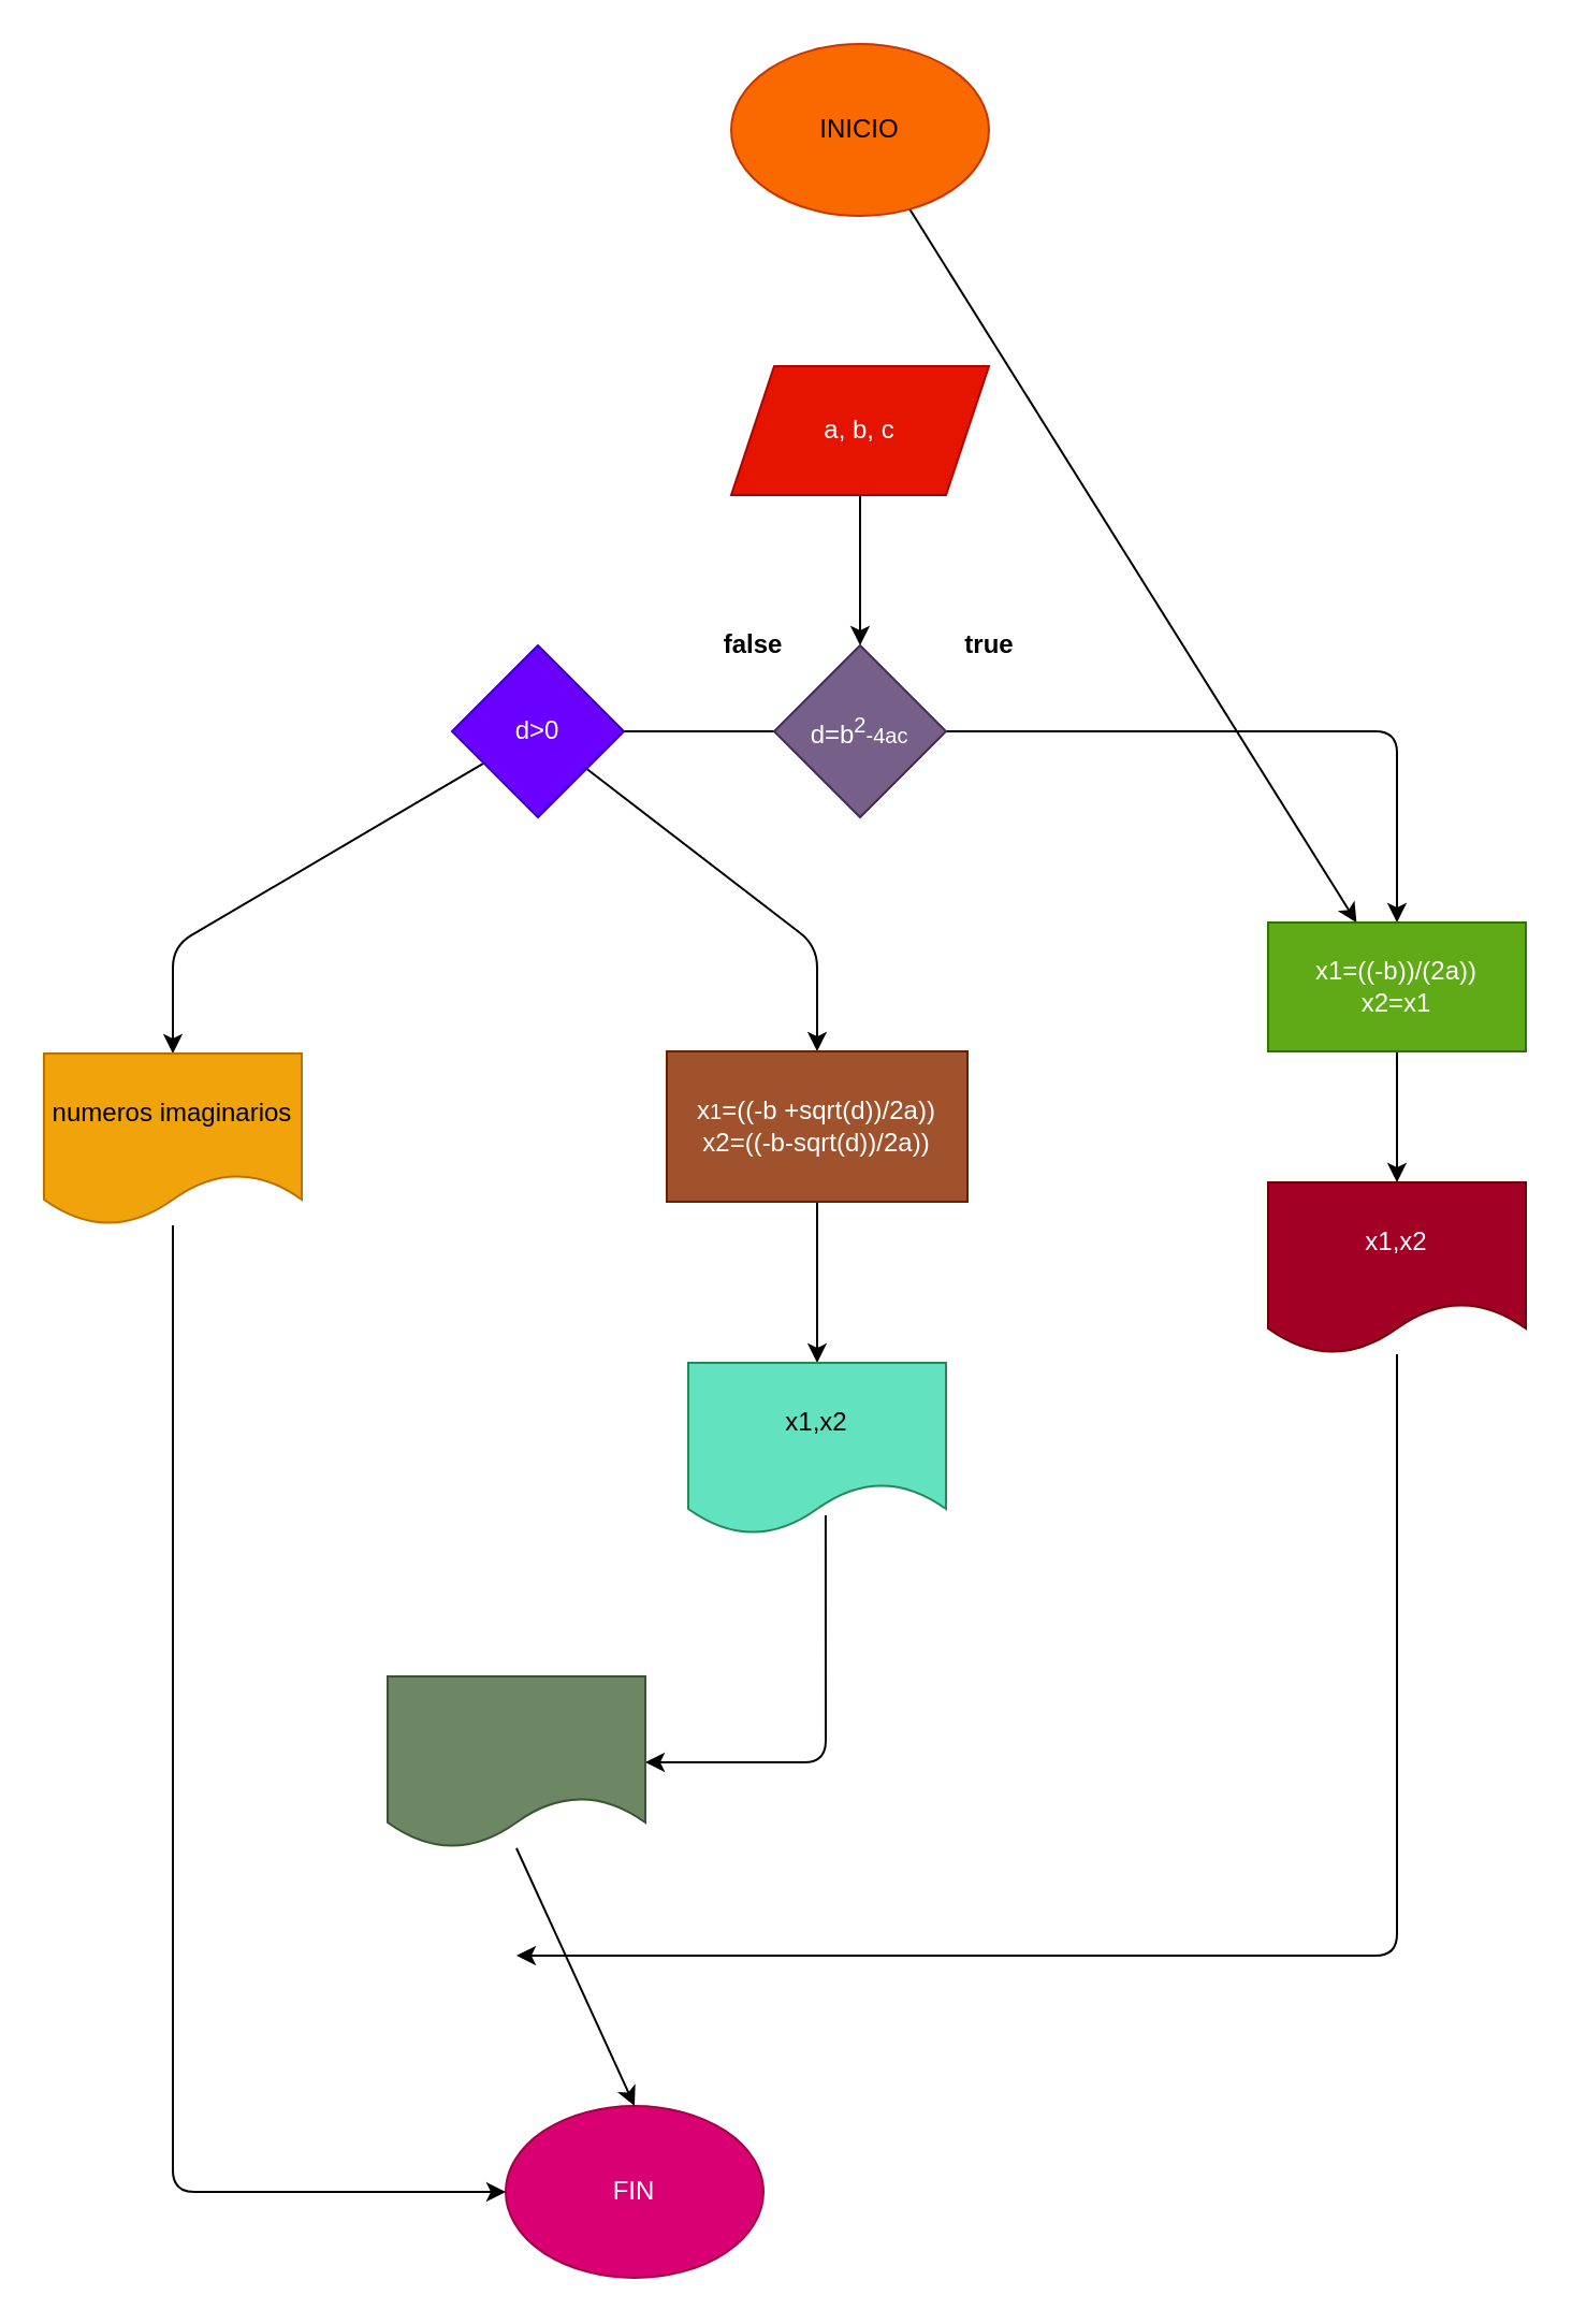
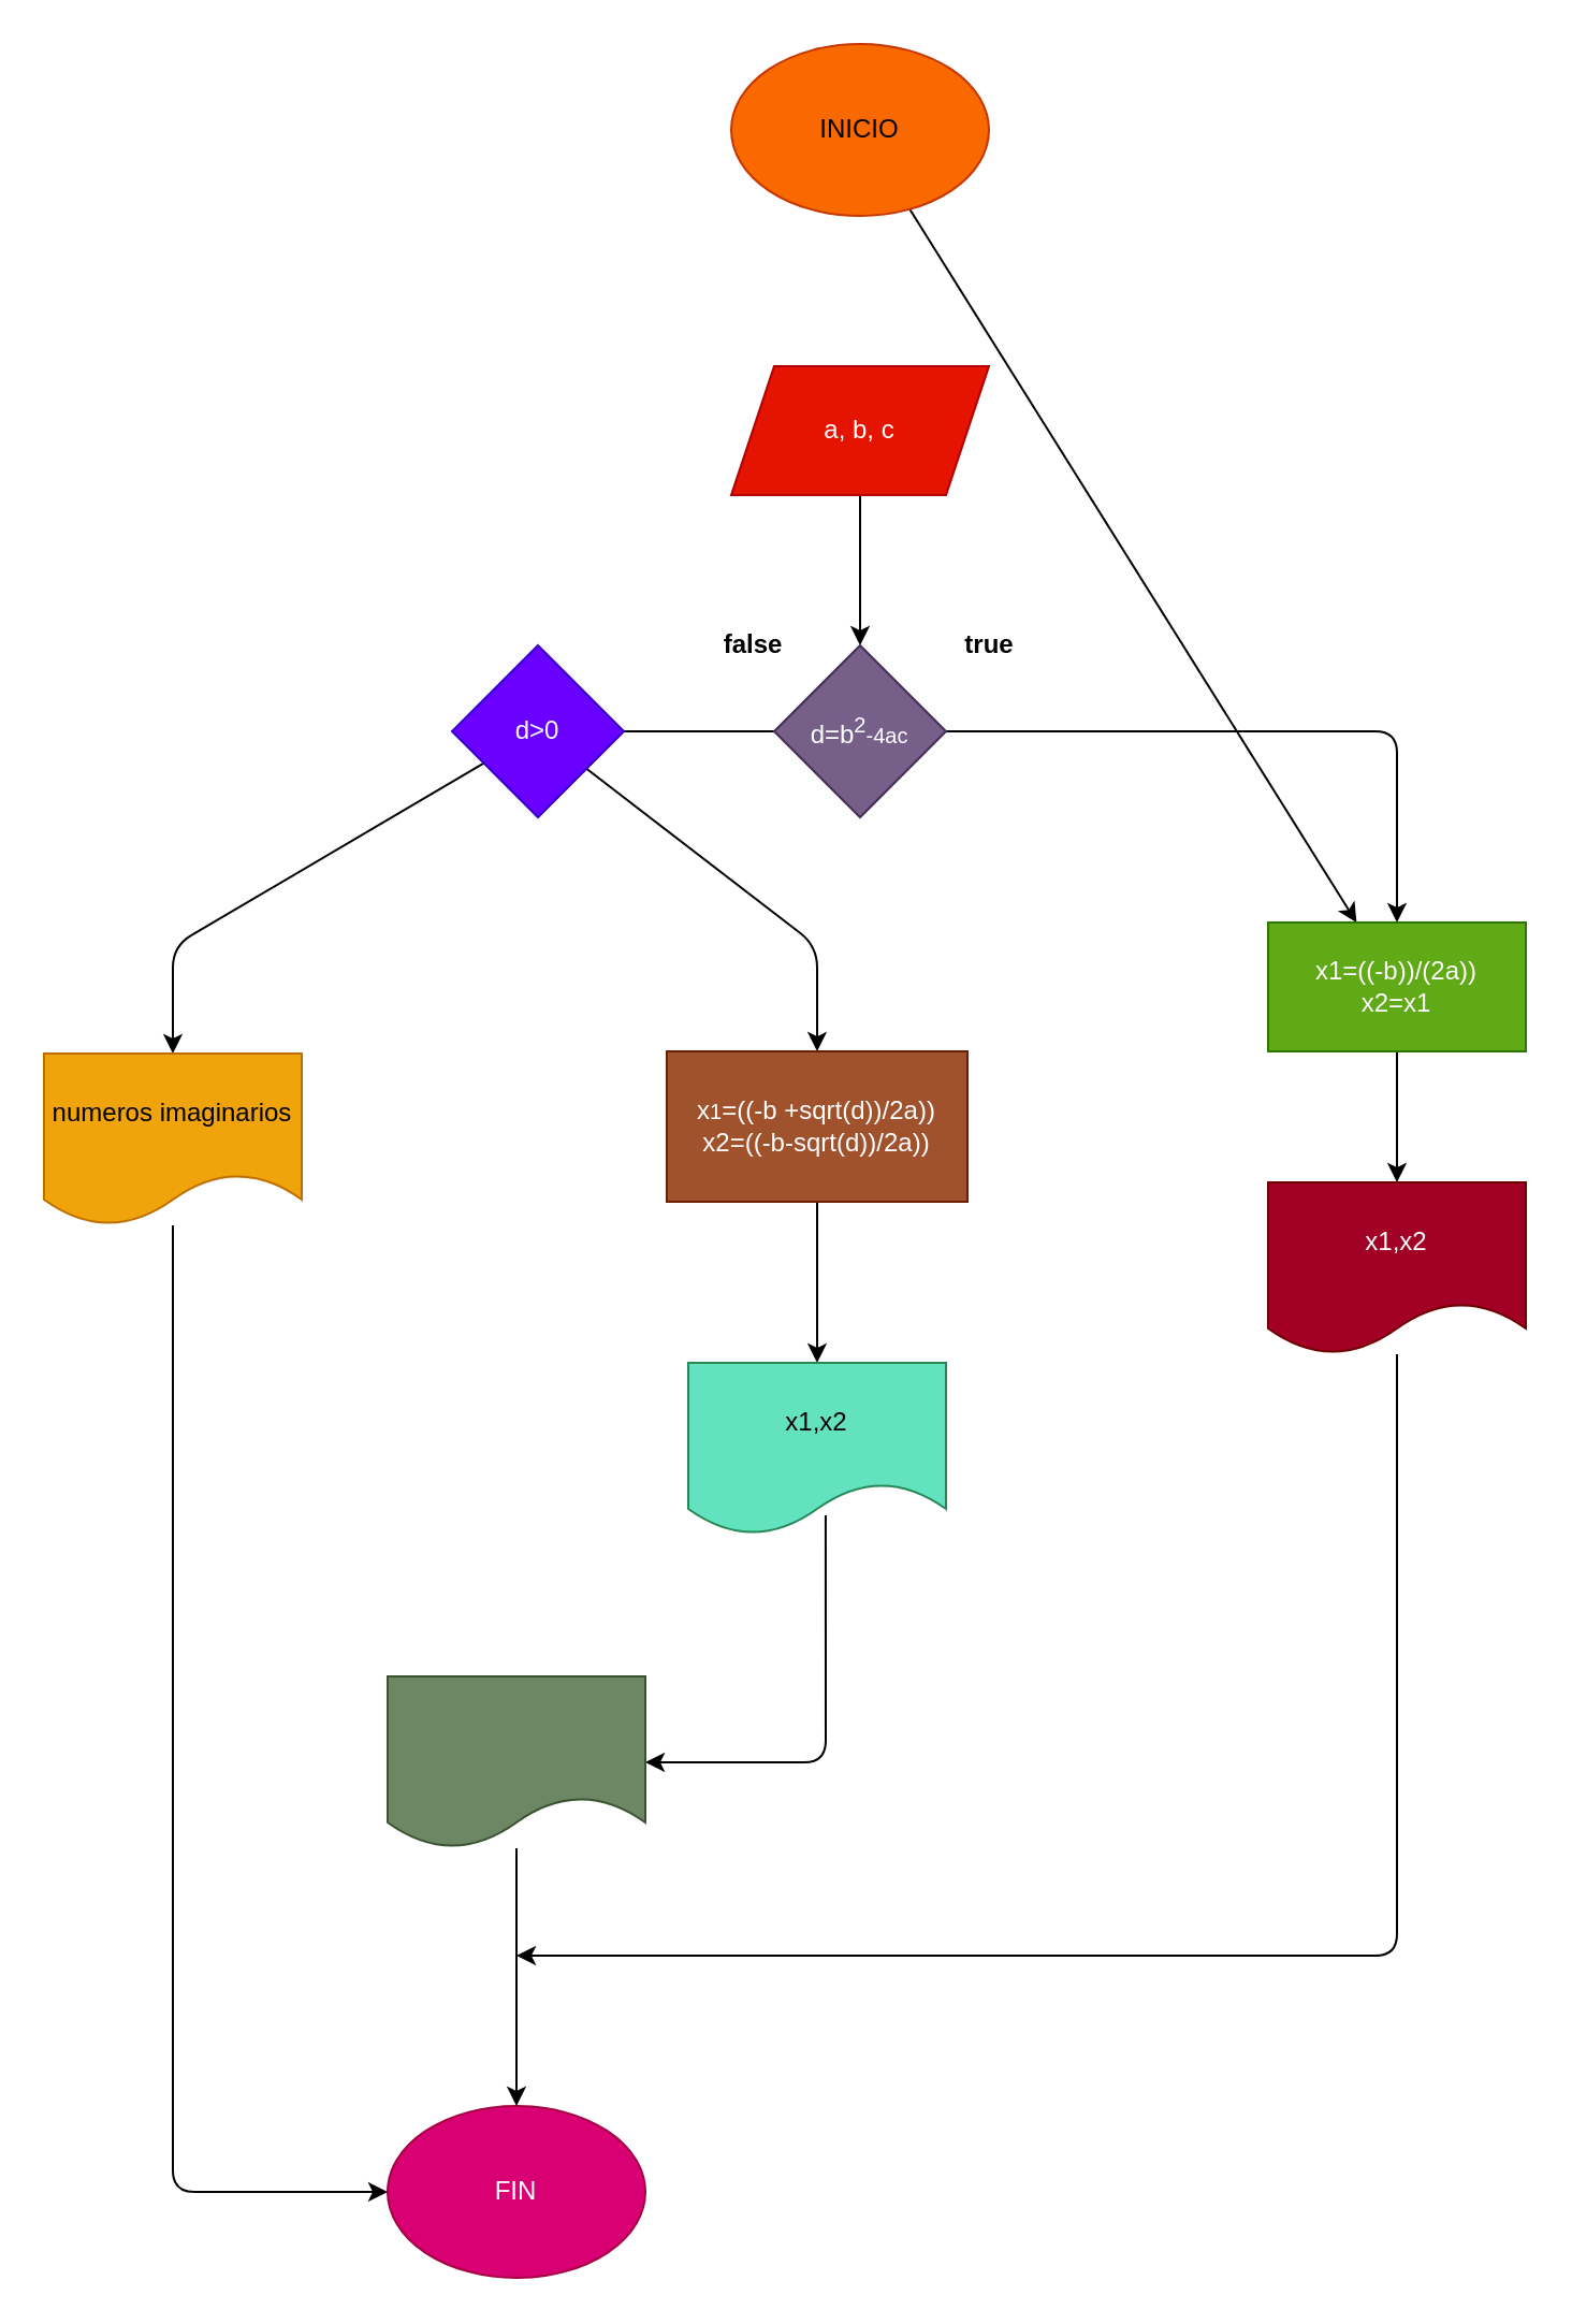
  <mxCell id="0" />
  <mxCell id="1" parent="0" />
  <mxCell id="2" value="" style="edgeStyle=none;html=1;" parent="1" source="3" target="22" edge="1"><mxGeometry relative="1" as="geometry" /></mxCell>
  <mxCell id="3" value="INICIO" style="ellipse;whiteSpace=wrap;html=1;fillColor=#fa6800;fontColor=#000000;strokeColor=#C73500;" parent="1" vertex="1"><mxGeometry x="340" y="20" width="120" height="80" as="geometry" /></mxCell>
  <mxCell id="4" value="" style="edgeStyle=none;html=1;" parent="1" source="5" target="8" edge="1"><mxGeometry relative="1" as="geometry" /></mxCell>
  <mxCell id="5" value="a, b, c" style="shape=parallelogram;perimeter=parallelogramPerimeter;whiteSpace=wrap;html=1;fixedSize=1;fillColor=#e51400;fontColor=#ffffff;strokeColor=#B20000;" parent="1" vertex="1"><mxGeometry x="340" y="170" width="120" height="60" as="geometry" /></mxCell>
  <mxCell id="6" value="" style="edgeStyle=none;html=1;" parent="1" source="8" target="11" edge="1"><mxGeometry relative="1" as="geometry"><Array as="points"><mxPoint x="250" y="340" /></Array></mxGeometry></mxCell>
  <mxCell id="7" value="" style="edgeStyle=none;html=1;fontColor=#000000;" parent="1" source="8" target="22" edge="1"><mxGeometry relative="1" as="geometry"><Array as="points"><mxPoint x="650" y="340" /></Array></mxGeometry></mxCell>
  <mxCell id="8" value="d=b&lt;sup&gt;2&lt;/sup&gt;&lt;span style=&quot;font-size: 10px;&quot;&gt;-4ac&lt;/span&gt;" style="rhombus;whiteSpace=wrap;html=1;fillColor=#76608a;fontColor=#ffffff;strokeColor=#432D57;" parent="1" vertex="1"><mxGeometry x="360" y="300" width="80" height="80" as="geometry" /></mxCell>
  <mxCell id="9" value="" style="edgeStyle=none;html=1;" parent="1" source="11" target="14" edge="1"><mxGeometry relative="1" as="geometry"><Array as="points"><mxPoint x="80" y="440" /></Array><mxPoint x="80" y="490" as="targetPoint" /></mxGeometry></mxCell>
  <mxCell id="10" value="" style="edgeStyle=none;html=1;fontColor=none;" parent="1" source="11" target="16" edge="1"><mxGeometry relative="1" as="geometry"><Array as="points"><mxPoint x="380" y="440" /></Array></mxGeometry></mxCell>
  <mxCell id="11" value="d&amp;gt;0" style="rhombus;whiteSpace=wrap;html=1;fillColor=#6a00ff;fontColor=#ffffff;strokeColor=#3700CC;" parent="1" vertex="1"><mxGeometry x="210" y="300" width="80" height="80" as="geometry" /></mxCell>
  <mxCell id="12" value="&lt;b&gt;false&lt;/b&gt;" style="text;html=1;align=center;verticalAlign=middle;resizable=0;points=[];autosize=1;strokeColor=none;fillColor=none;" parent="1" vertex="1"><mxGeometry x="325" y="285" width="50" height="30" as="geometry" /></mxCell>
  <mxCell id="13" value="&lt;b&gt;true&lt;/b&gt;" style="text;html=1;align=center;verticalAlign=middle;resizable=0;points=[];autosize=1;strokeColor=none;fillColor=none;" parent="1" vertex="1"><mxGeometry x="435" y="285" width="50" height="30" as="geometry" /></mxCell>
  <mxCell id="14" value="numeros imaginarios" style="shape=document;whiteSpace=wrap;html=1;boundedLbl=1;fontColor=#000000;fillColor=#f0a30a;strokeColor=#BD7000;" parent="1" vertex="1"><mxGeometry x="20" y="490" width="120" height="80" as="geometry" /></mxCell>
  <mxCell id="15" value="" style="edgeStyle=none;html=1;fontColor=none;" parent="1" source="16" target="17" edge="1"><mxGeometry relative="1" as="geometry" /></mxCell>
  <mxCell id="16" value="x&lt;span style=&quot;font-size: 10px;&quot;&gt;1&lt;/span&gt;=((-b +sqrt(d))/2a))&lt;br&gt;x2=((-b-sqrt(d))/2a))" style="whiteSpace=wrap;html=1;fillColor=#a0522d;strokeColor=#6D1F00;fontColor=#ffffff;" parent="1" vertex="1"><mxGeometry x="310" y="489" width="140" height="70" as="geometry" /></mxCell>
  <mxCell id="17" value="x1,x2" style="shape=document;whiteSpace=wrap;html=1;boundedLbl=1;fillColor=#63E2C0;strokeColor=#268857;" parent="1" vertex="1"><mxGeometry x="320" y="634" width="120" height="80" as="geometry" /></mxCell>
  <mxCell id="18" value="" style="endArrow=classic;html=1;fontColor=#000000;exitX=0.533;exitY=0.888;exitDx=0;exitDy=0;exitPerimeter=0;" parent="1" edge="1" source="17"><mxGeometry width="50" height="50" relative="1" as="geometry"><mxPoint x="440" y="670" as="sourcePoint" /><mxPoint x="300" y="820" as="targetPoint" /><Array as="points"><mxPoint x="384" y="820" /></Array></mxGeometry></mxCell>
- <mxCell id="19" value="FIN" style="ellipse;whiteSpace=wrap;html=1;strokeColor=#A50040;fontColor=#ffffff;fillColor=#d80073;" parent="1" vertex="1"><mxGeometry x="235" y="980" width="120" height="80" as="geometry" /></mxCell>
+ <mxCell id="19" value="FIN" style="ellipse;whiteSpace=wrap;html=1;strokeColor=#A50040;fontColor=#ffffff;fillColor=#d80073;" parent="1" vertex="1"><mxGeometry x="180" y="980" width="120" height="80" as="geometry" /></mxCell>
  <mxCell id="20" value="" style="endArrow=classic;html=1;fontColor=#000000;entryX=0;entryY=0.5;entryDx=0;entryDy=0;" parent="1" target="19" edge="1"><mxGeometry width="50" height="50" relative="1" as="geometry"><mxPoint x="80" y="570" as="sourcePoint" /><mxPoint x="80" y="980" as="targetPoint" /><Array as="points"><mxPoint x="80" y="1020" /></Array></mxGeometry></mxCell>
  <mxCell id="21" value="" style="edgeStyle=none;html=1;fontColor=#000000;" parent="1" source="22" target="23" edge="1"><mxGeometry relative="1" as="geometry" /></mxCell>
  <mxCell id="22" value="x1=((-b))/(2a))&lt;br&gt;x2=x1" style="whiteSpace=wrap;html=1;fillColor=#60a917;strokeColor=#2D7600;fontColor=#ffffff;" parent="1" vertex="1"><mxGeometry x="590" y="429" width="120" height="60" as="geometry" /></mxCell>
  <mxCell id="23" value="x1,x2" style="shape=document;whiteSpace=wrap;html=1;boundedLbl=1;fillColor=#a20025;strokeColor=#6F0000;fontColor=#ffffff;" parent="1" vertex="1"><mxGeometry x="590" y="550" width="120" height="80" as="geometry" /></mxCell>
  <mxCell id="24" value="" style="endArrow=classic;html=1;fontColor=#000000;" parent="1" edge="1"><mxGeometry width="50" height="50" relative="1" as="geometry"><mxPoint x="650" y="630" as="sourcePoint" /><mxPoint x="240" y="910" as="targetPoint" /><Array as="points"><mxPoint x="650" y="910" /></Array></mxGeometry></mxCell>
  <mxCell id="25" value="&lt;b&gt;&lt;font color=&quot;#ffffff&quot;&gt;false&lt;/font&gt;&lt;/b&gt;" style="text;html=1;align=center;verticalAlign=middle;resizable=0;points=[];autosize=1;strokeColor=none;fillColor=none;fontColor=#000000;" parent="1" vertex="1"><mxGeometry x="130" y="399" width="50" height="30" as="geometry" /></mxCell>
  <mxCell id="26" value="&lt;b&gt;&lt;font color=&quot;#ffffff&quot;&gt;true&lt;/font&gt;&lt;/b&gt;" style="text;html=1;align=center;verticalAlign=middle;resizable=0;points=[];autosize=1;strokeColor=none;fillColor=none;fontColor=#000000;" parent="1" vertex="1"><mxGeometry x="295" y="399" width="50" height="30" as="geometry" /></mxCell>
  <mxCell id="27" value="" style="shape=document;whiteSpace=wrap;html=1;boundedLbl=1;fillColor=#6d8764;fontColor=#ffffff;strokeColor=#3A5431;" vertex="1" parent="1"><mxGeometry x="180" y="780" width="120" height="80" as="geometry" /></mxCell>
  <mxCell id="28" value="" style="endArrow=classic;html=1;entryX=0.5;entryY=0;entryDx=0;entryDy=0;" edge="1" parent="1" target="19"><mxGeometry width="50" height="50" relative="1" as="geometry"><mxPoint x="240" y="860" as="sourcePoint" /><mxPoint x="240" y="970" as="targetPoint" /></mxGeometry></mxCell>
